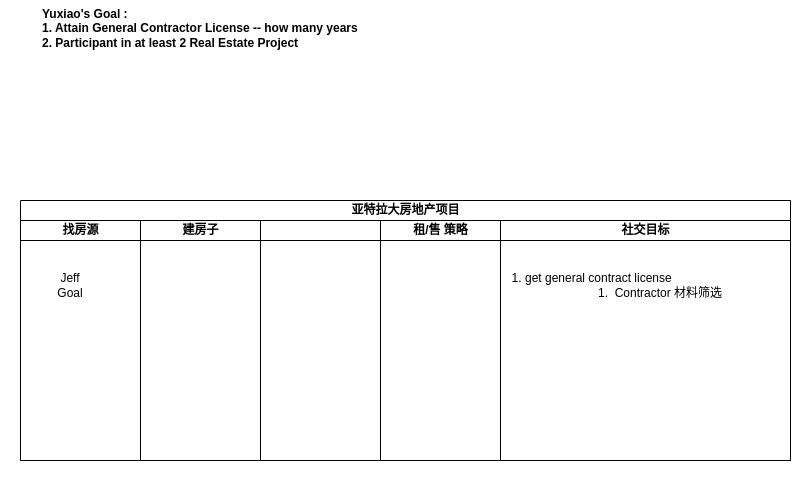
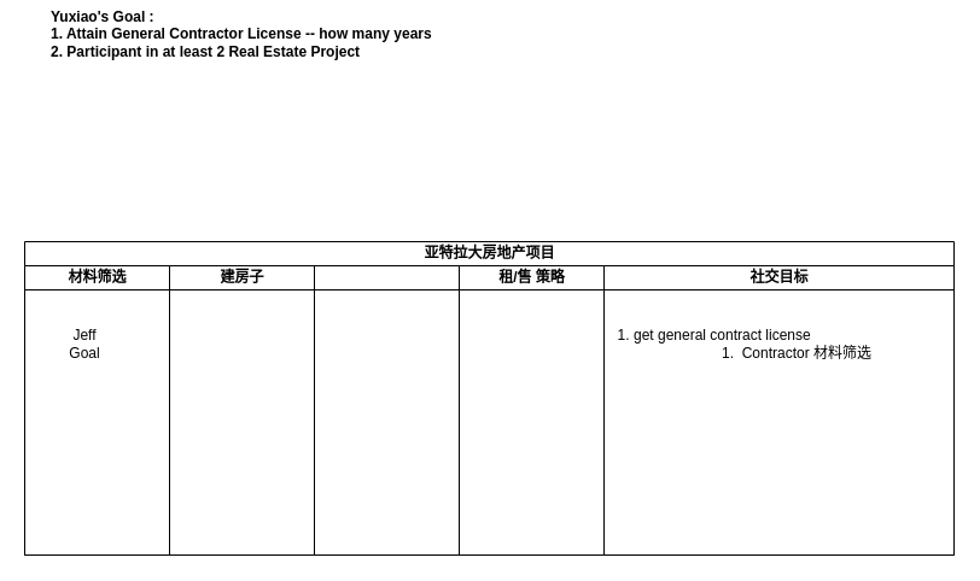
  <mxCell id="0" />
  <mxCell id="1" parent="0" />
  <mxCell id="2" value="亚特拉大房地产项目" style="swimlane;childLayout=stackLayout;resizeParent=1;resizeParentMax=0;startSize=20;html=1;" vertex="1" parent="1"><mxGeometry x="20" y="200" width="770" height="260" as="geometry" /></mxCell>
- <mxCell id="3" value="找房源" style="swimlane;startSize=20;html=1;" vertex="1" parent="2"><mxGeometry y="20" width="120" height="240" as="geometry" /></mxCell>
+ <mxCell id="3" value="材料筛选" style="swimlane;startSize=20;html=1;" vertex="1" parent="2"><mxGeometry y="20" width="120" height="240" as="geometry" /></mxCell>
  <mxCell id="4" value="&lt;div&gt;Jeff&lt;/div&gt;&lt;div&gt;Goal&lt;/div&gt;" style="text;html=1;align=center;verticalAlign=middle;whiteSpace=wrap;rounded=0;" vertex="1" parent="3"><mxGeometry x="20" y="50" width="60" height="30" as="geometry" /></mxCell>
  <mxCell id="5" value="建房子" style="swimlane;startSize=20;html=1;" vertex="1" parent="2"><mxGeometry x="120" y="20" width="120" height="240" as="geometry" /></mxCell>
  <mxCell id="6" value="" style="swimlane;startSize=20;html=1;" vertex="1" parent="2"><mxGeometry x="240" y="20" width="120" height="240" as="geometry" /></mxCell>
  <mxCell id="7" value="租/售 策略" style="swimlane;startSize=20;html=1;" vertex="1" parent="2"><mxGeometry x="360" y="20" width="120" height="240" as="geometry" /></mxCell>
  <mxCell id="8" value="社交目标" style="swimlane;startSize=20;html=1;" vertex="1" parent="2"><mxGeometry x="480" y="20" width="290" height="240" as="geometry" /></mxCell>
  <mxCell id="9" value="&lt;div&gt;1. get general contract license&amp;nbsp; &amp;nbsp; &amp;nbsp; &amp;nbsp; &amp;nbsp; &amp;nbsp; &amp;nbsp; &amp;nbsp; &amp;nbsp; &amp;nbsp; &amp;nbsp; &amp;nbsp; &amp;nbsp; &amp;nbsp; &amp;nbsp; &amp;nbsp; &amp;nbsp; &amp;nbsp; &amp;nbsp; &amp;nbsp; &amp;nbsp; 1.&amp;nbsp; Contractor 材料筛选&lt;/div&gt;" style="text;html=1;align=center;verticalAlign=middle;whiteSpace=wrap;rounded=0;" vertex="1" parent="8"><mxGeometry x="10" y="50" width="240" height="30" as="geometry" /></mxCell>
  <mxCell id="10" value="&lt;div&gt;&lt;b&gt;Yuxiao's Goal :&lt;/b&gt;&lt;/div&gt;&lt;div&gt;&lt;b&gt;1. Attain General Contractor License -- how many years&amp;nbsp;&lt;/b&gt;&lt;/div&gt;&lt;div&gt;&lt;b&gt;2. Participant in at least 2 Real Estate Project&amp;nbsp;&amp;nbsp;&lt;/b&gt;&lt;/div&gt;&lt;div&gt;&lt;b&gt;&lt;br&gt;&lt;/b&gt;&lt;/div&gt;" style="text;html=1;align=left;verticalAlign=middle;whiteSpace=wrap;rounded=0;" vertex="1" parent="1"><mxGeometry x="40" y="20" width="370" height="30" as="geometry" /></mxCell>
